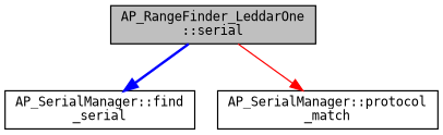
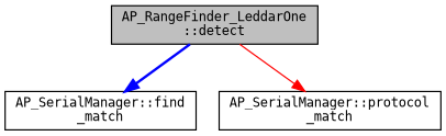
  digraph {
    fontname="DejaVu Sans Mono"
    rankdir=TB
    node [color=black fillcolor=white fontname="DejaVu Sans Mono" fontsize=10 shape=record style=filled]
    edge [fontname="DejaVu Sans Mono" fontsize=10 labelfontname=Helvetica labelfontsize=10]
-   n1 [fillcolor=grey75 fontcolor=black height=0.2 label="AP_RangeFinder_LeddarOne\l::serial" width=0.4]
-   n2 [height=0.2 label="AP_SerialManager::find\l_serial" width=0.4]
+   n1 [fillcolor=grey75 fontcolor=black height=0.2 label="AP_RangeFinder_LeddarOne\l::detect" width=0.4]
+   n2 [height=0.2 label="AP_SerialManager::find\l_match" width=0.4]
    n3 [height=0.2 label="AP_SerialManager::protocol\l_match" width=0.4]
    n1 -> n2 [color=blue style=bold]
    n1 -> n3 [color=red style=solid]
  }
